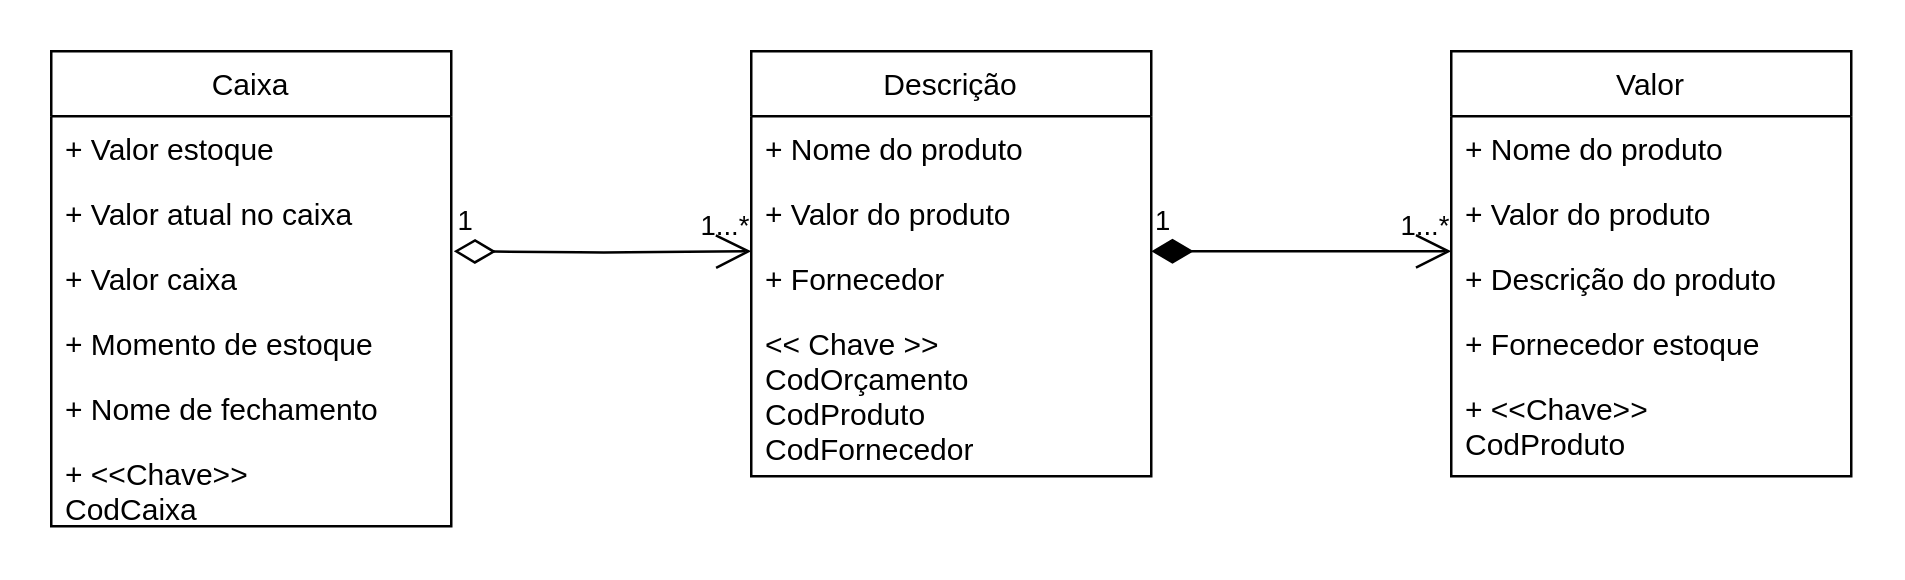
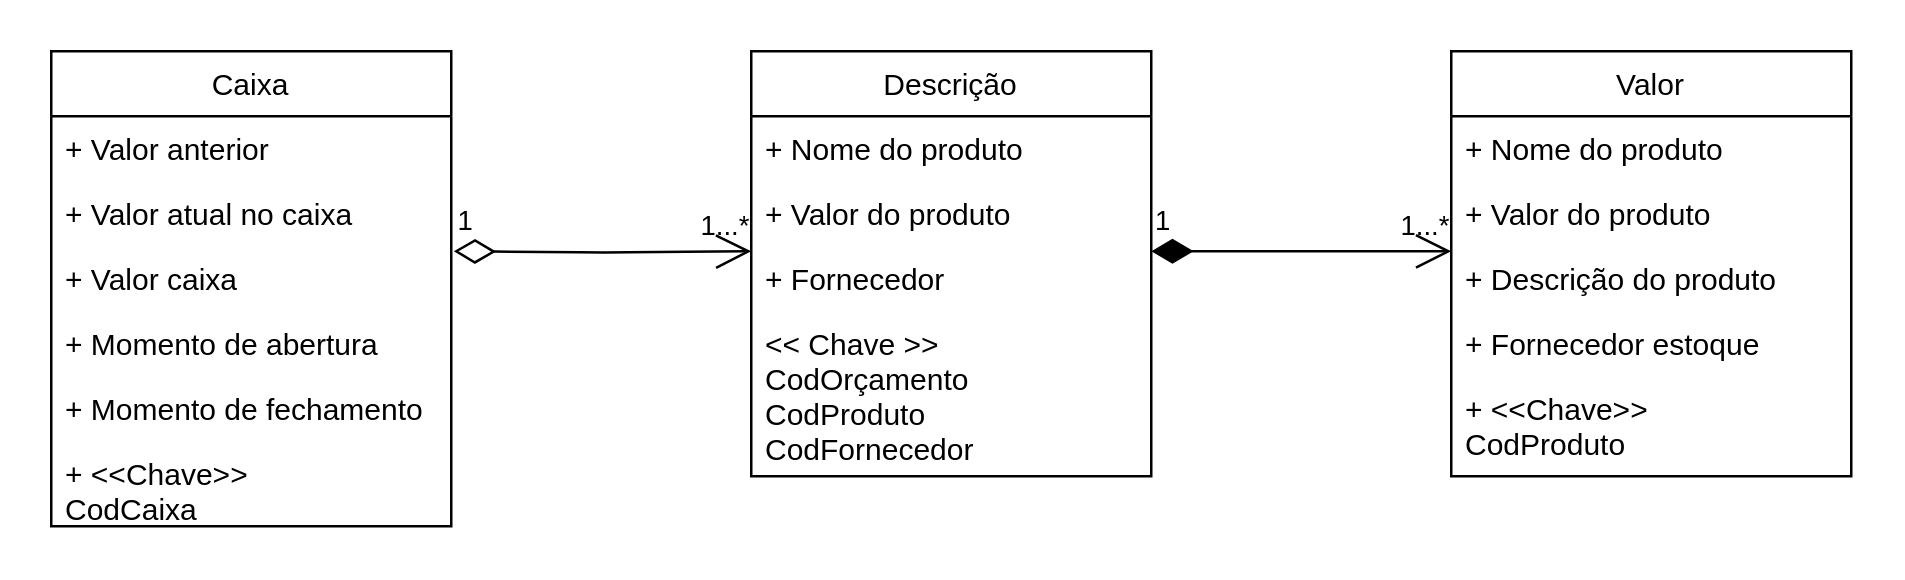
  <mxCell id="0" />
  <mxCell id="1" parent="0" />
  <mxCell id="2" value="1" style="endArrow=open;html=1;endSize=12;startArrow=diamondThin;startSize=14;startFill=0;edgeStyle=orthogonalEdgeStyle;align=left;verticalAlign=bottom;entryX=0;entryY=0.077;entryDx=0;entryDy=0;entryPerimeter=0;" edge="1" parent="1" target="13"><mxGeometry x="-1" y="3" relative="1" as="geometry"><mxPoint x="181" y="100" as="sourcePoint" /><mxPoint x="280" y="100" as="targetPoint" /></mxGeometry></mxCell>
  <mxCell id="3" value="Caixa" style="swimlane;fontStyle=0;childLayout=stackLayout;horizontal=1;startSize=26;fillColor=none;horizontalStack=0;resizeParent=1;resizeParentMax=0;resizeLast=0;collapsible=1;marginBottom=0;" vertex="1" parent="1"><mxGeometry x="20" y="20" width="160" height="190" as="geometry" /></mxCell>
- <mxCell id="4" value="+ Valor estoque" style="text;strokeColor=none;fillColor=none;align=left;verticalAlign=top;spacingLeft=4;spacingRight=4;overflow=hidden;rotatable=0;points=[[0,0.5],[1,0.5]];portConstraint=eastwest;" vertex="1" parent="3"><mxGeometry y="26" width="160" height="26" as="geometry" /></mxCell>
+ <mxCell id="4" value="+ Valor anterior" style="text;strokeColor=none;fillColor=none;align=left;verticalAlign=top;spacingLeft=4;spacingRight=4;overflow=hidden;rotatable=0;points=[[0,0.5],[1,0.5]];portConstraint=eastwest;" vertex="1" parent="3"><mxGeometry y="26" width="160" height="26" as="geometry" /></mxCell>
  <mxCell id="5" value="+ Valor atual no caixa" style="text;strokeColor=none;fillColor=none;align=left;verticalAlign=top;spacingLeft=4;spacingRight=4;overflow=hidden;rotatable=0;points=[[0,0.5],[1,0.5]];portConstraint=eastwest;" vertex="1" parent="3"><mxGeometry y="52" width="160" height="26" as="geometry" /></mxCell>
  <mxCell id="6" value="+ Valor caixa" style="text;strokeColor=none;fillColor=none;align=left;verticalAlign=top;spacingLeft=4;spacingRight=4;overflow=hidden;rotatable=0;points=[[0,0.5],[1,0.5]];portConstraint=eastwest;" vertex="1" parent="3"><mxGeometry y="78" width="160" height="26" as="geometry" /></mxCell>
- <mxCell id="7" value="+ Momento de estoque" style="text;strokeColor=none;fillColor=none;align=left;verticalAlign=top;spacingLeft=4;spacingRight=4;overflow=hidden;rotatable=0;points=[[0,0.5],[1,0.5]];portConstraint=eastwest;" vertex="1" parent="3"><mxGeometry y="104" width="160" height="26" as="geometry" /></mxCell>
- <mxCell id="8" value="+ Nome de fechamento" style="text;strokeColor=none;fillColor=none;align=left;verticalAlign=top;spacingLeft=4;spacingRight=4;overflow=hidden;rotatable=0;points=[[0,0.5],[1,0.5]];portConstraint=eastwest;" vertex="1" parent="3"><mxGeometry y="130" width="160" height="26" as="geometry" /></mxCell>
+ <mxCell id="7" value="+ Momento de abertura" style="text;strokeColor=none;fillColor=none;align=left;verticalAlign=top;spacingLeft=4;spacingRight=4;overflow=hidden;rotatable=0;points=[[0,0.5],[1,0.5]];portConstraint=eastwest;" vertex="1" parent="3"><mxGeometry y="104" width="160" height="26" as="geometry" /></mxCell>
+ <mxCell id="8" value="+ Momento de fechamento" style="text;strokeColor=none;fillColor=none;align=left;verticalAlign=top;spacingLeft=4;spacingRight=4;overflow=hidden;rotatable=0;points=[[0,0.5],[1,0.5]];portConstraint=eastwest;" vertex="1" parent="3"><mxGeometry y="130" width="160" height="26" as="geometry" /></mxCell>
  <mxCell id="9" value="+ &lt;&lt;Chave&gt;&gt;&#10;CodCaixa" style="text;strokeColor=none;fillColor=none;align=left;verticalAlign=top;spacingLeft=4;spacingRight=4;overflow=hidden;rotatable=0;points=[[0,0.5],[1,0.5]];portConstraint=eastwest;" vertex="1" parent="3"><mxGeometry y="156" width="160" height="34" as="geometry" /></mxCell>
  <mxCell id="10" value="Descrição" style="swimlane;fontStyle=0;childLayout=stackLayout;horizontal=1;startSize=26;fillColor=none;horizontalStack=0;resizeParent=1;resizeParentMax=0;resizeLast=0;collapsible=1;marginBottom=0;" vertex="1" parent="1"><mxGeometry x="300" y="20" width="160" height="170" as="geometry" /></mxCell>
  <mxCell id="11" value="+ Nome do produto" style="text;strokeColor=none;fillColor=none;align=left;verticalAlign=top;spacingLeft=4;spacingRight=4;overflow=hidden;rotatable=0;points=[[0,0.5],[1,0.5]];portConstraint=eastwest;" vertex="1" parent="10"><mxGeometry y="26" width="160" height="26" as="geometry" /></mxCell>
  <mxCell id="12" value="+ Valor do produto" style="text;strokeColor=none;fillColor=none;align=left;verticalAlign=top;spacingLeft=4;spacingRight=4;overflow=hidden;rotatable=0;points=[[0,0.5],[1,0.5]];portConstraint=eastwest;" vertex="1" parent="10"><mxGeometry y="52" width="160" height="26" as="geometry" /></mxCell>
  <mxCell id="13" value="+ Fornecedor" style="text;strokeColor=none;fillColor=none;align=left;verticalAlign=top;spacingLeft=4;spacingRight=4;overflow=hidden;rotatable=0;points=[[0,0.5],[1,0.5]];portConstraint=eastwest;" vertex="1" parent="10"><mxGeometry y="78" width="160" height="26" as="geometry" /></mxCell>
  <mxCell id="14" value="&lt;&lt; Chave &gt;&gt;&#10;CodOrçamento&#10;CodProduto&#10;CodFornecedor" style="text;strokeColor=none;fillColor=none;align=left;verticalAlign=top;spacingLeft=4;spacingRight=4;overflow=hidden;rotatable=0;points=[[0,0.5],[1,0.5]];portConstraint=eastwest;" vertex="1" parent="10"><mxGeometry y="104" width="160" height="66" as="geometry" /></mxCell>
  <mxCell id="15" value="1...*" style="text;html=1;strokeColor=none;fillColor=none;align=center;verticalAlign=middle;whiteSpace=wrap;rounded=0;fontSize=11;" vertex="1" parent="1"><mxGeometry x="280" y="80" width="20" height="20" as="geometry" /></mxCell>
  <mxCell id="16" value="1...*" style="text;html=1;strokeColor=none;fillColor=none;align=center;verticalAlign=middle;whiteSpace=wrap;rounded=0;fontSize=11;" vertex="1" parent="1"><mxGeometry x="560" y="80" width="20" height="20" as="geometry" /></mxCell>
  <mxCell id="17" value="Valor" style="swimlane;fontStyle=0;childLayout=stackLayout;horizontal=1;startSize=26;fillColor=none;horizontalStack=0;resizeParent=1;resizeParentMax=0;resizeLast=0;collapsible=1;marginBottom=0;" vertex="1" parent="1"><mxGeometry x="580" y="20" width="160" height="170" as="geometry" /></mxCell>
  <mxCell id="18" value="+ Nome do produto" style="text;strokeColor=none;fillColor=none;align=left;verticalAlign=top;spacingLeft=4;spacingRight=4;overflow=hidden;rotatable=0;points=[[0,0.5],[1,0.5]];portConstraint=eastwest;" vertex="1" parent="17"><mxGeometry y="26" width="160" height="26" as="geometry" /></mxCell>
  <mxCell id="19" value="+ Valor do produto" style="text;strokeColor=none;fillColor=none;align=left;verticalAlign=top;spacingLeft=4;spacingRight=4;overflow=hidden;rotatable=0;points=[[0,0.5],[1,0.5]];portConstraint=eastwest;" vertex="1" parent="17"><mxGeometry y="52" width="160" height="26" as="geometry" /></mxCell>
  <mxCell id="20" value="+ Descrição do produto" style="text;strokeColor=none;fillColor=none;align=left;verticalAlign=top;spacingLeft=4;spacingRight=4;overflow=hidden;rotatable=0;points=[[0,0.5],[1,0.5]];portConstraint=eastwest;" vertex="1" parent="17"><mxGeometry y="78" width="160" height="26" as="geometry" /></mxCell>
  <mxCell id="21" value="+ Fornecedor estoque" style="text;strokeColor=none;fillColor=none;align=left;verticalAlign=top;spacingLeft=4;spacingRight=4;overflow=hidden;rotatable=0;points=[[0,0.5],[1,0.5]];portConstraint=eastwest;" vertex="1" parent="17"><mxGeometry y="104" width="160" height="26" as="geometry" /></mxCell>
  <mxCell id="22" value="+ &lt;&lt;Chave&gt;&gt;&#10;CodProduto" style="text;strokeColor=none;fillColor=none;align=left;verticalAlign=top;spacingLeft=4;spacingRight=4;overflow=hidden;rotatable=0;points=[[0,0.5],[1,0.5]];portConstraint=eastwest;" vertex="1" parent="17"><mxGeometry y="130" width="160" height="40" as="geometry" /></mxCell>
  <mxCell id="23" value="1" style="endArrow=open;html=1;endSize=12;startArrow=diamondThin;startSize=14;startFill=1;edgeStyle=orthogonalEdgeStyle;align=left;verticalAlign=bottom;entryX=0;entryY=0.308;entryDx=0;entryDy=0;entryPerimeter=0;rounded=0;" edge="1" parent="1"><mxGeometry x="-1" y="3" relative="1" as="geometry"><mxPoint x="460" y="100" as="sourcePoint" /><mxPoint x="580" y="100.008" as="targetPoint" /></mxGeometry></mxCell>
